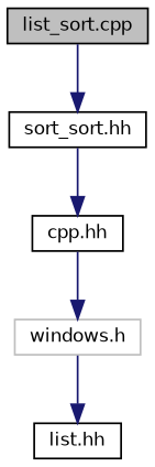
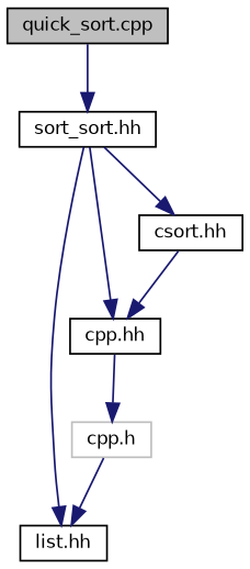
  digraph {
    node [color=black fillcolor=white fontname=Helvetica fontsize=10 shape=record style=filled]
    edge [color=midnightblue fontname=Helvetica fontsize=10 labelfontname=Helvetica labelfontsize=10 style=solid]
-   n1 [fillcolor=grey75 fontcolor=black height=0.2 label="list_sort.cpp" width=0.4]
+   n1 [fillcolor=grey75 fontcolor=black height=0.2 label="quick_sort.cpp" width=0.4]
    n2 [height=0.2 label="sort_sort.hh" width=0.4]
    n3 [height=0.2 label="list.hh" width=0.4]
    n4 [height=0.2 label="cpp.hh" width=0.4]
-   n6 [color=grey75 height=0.2 label="windows.h" width=0.4]
+   n5 [height=0.2 label="csort.hh" width=0.4]
+   n6 [color=grey75 height=0.2 label="cpp.h" width=0.4]
    n1 -> n2
+   n2 -> n3
    n2 -> n4
+   n2 -> n5
    n4 -> n6
+   n5 -> n4
    n6 -> n3
  }
